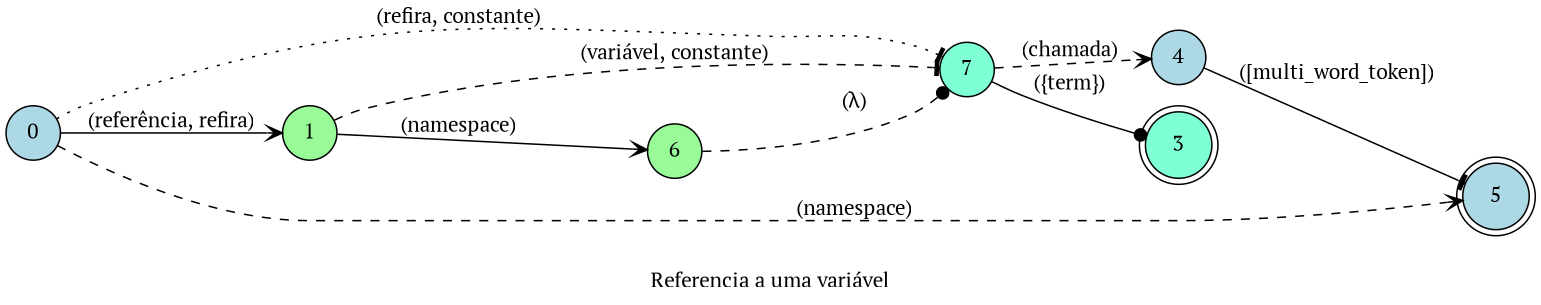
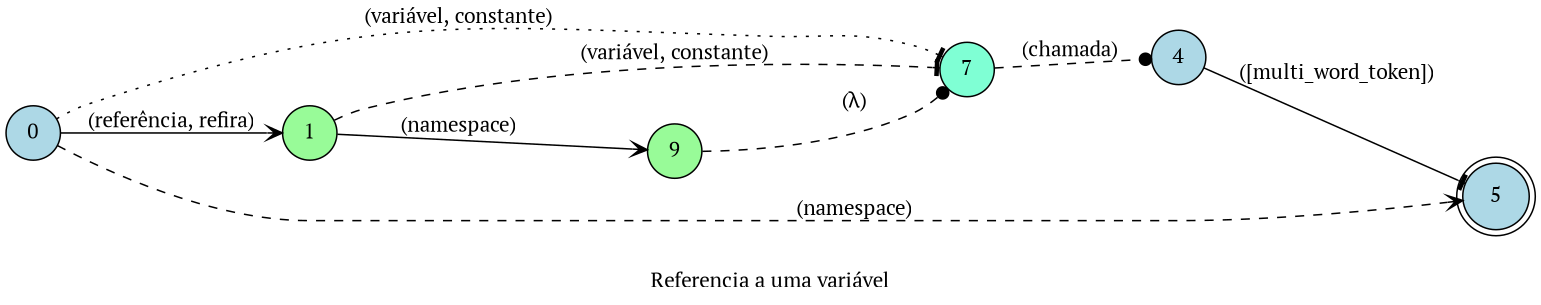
  digraph {
    desc="Refere a uma variável ou constante já declarada"
    examples="\n      variável valor,\n      variável descrição,\n      constante name,\n      constante idade,\n      constante linguagem,\n      namespace cor,\n      referência variável cavalo,\n      referência constante bicicleta,\n      referência namespace bicicleta,\n      namespace chamado [multi_word_token],\n      constante chamada [multi_word_token],\n      variável chamada [multi_word_token],\n      referêncie variável chamada [multi_word_token],\n      referêncie constante chamada [multi_word_token]\n    "
    fontname="PT Serif"
    label="Referencia a uma variável"
    lang="pt-BR"
    langName="Português"
    rankdir=LR
    title="Referencia a uma variável"
    node [fillcolor=lightblue fontname="PT Serif" shape=circle style=filled]
    edge [arrowhead=vee fontname="PT Serif" style=solid]
    0
    1 [fillcolor=palegreen]
    5 [shape=doublecircle]
    n4 [fillcolor=aquamarine label=7]
-   6 [fillcolor=palegreen]
-   3 [fillcolor=aquamarine shape=doublecircle]
+   6 [fillcolor=palegreen label=9]
    4
    subgraph sub_1 {
      0
      1
    }
    subgraph sub_2 {
      0
      1
    }
    0 -> 1 [label="(referência, refira)"]
    0 -> 5 [label="(namespace)" normalizer=boolean store=isNamespace style=dashed]
-   0 -> n4 [arrowhead=tee label="(refira, constante)" style=dotted]
+   0 -> n4 [arrowhead=tee label="(variável, constante)" style=dotted]
    1 -> n4 [arrowhead=tee label="(variável, constante)" style=dashed]
    1 -> 6 [label="(namespace)" normalizer=boolean store=isNamespace]
-   n4 -> 3 [arrowhead=dot label="({term})" store=varName]
-   n4 -> 4 [label="(chamada)" style=dashed]
+   n4 -> 4 [arrowhead=dot label="(chamada)" style=dashed]
    6 -> n4 [arrowhead=dot label="(λ)" style=dashed]
    4 -> 5 [arrowhead=tee extraArgs="{\"case\": \"camel\"}" label="([multi_word_token])" store=varName]
  }
